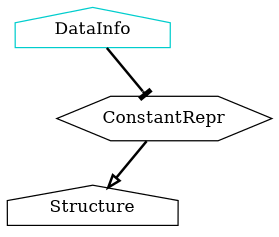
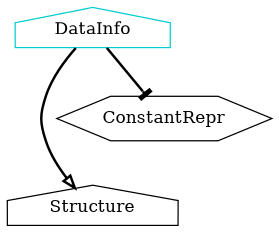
  digraph {
    node [shape=house]
    edge [style=bold]
    n1 [color=cyan3 label=DataInfo]
    Structure
    ConstantRepr [shape=hexagon]
-   ConstantRepr -> Structure [arrowhead=onormal]
+   n1 -> Structure [arrowhead=onormal]
    n1 -> ConstantRepr [arrowhead=tee]
  }
